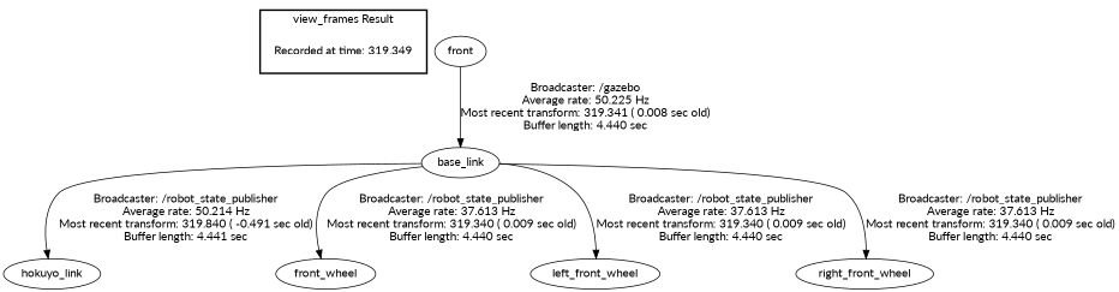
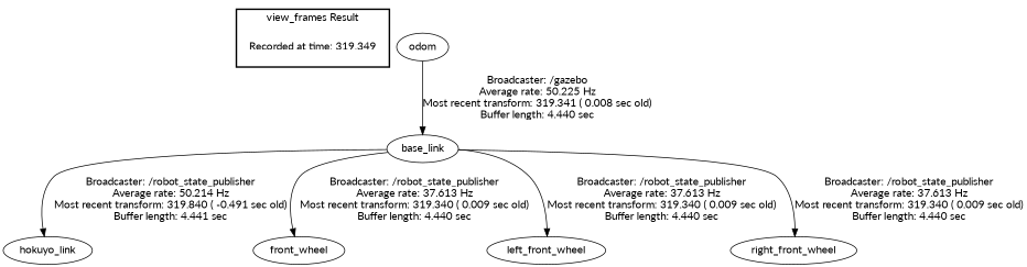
  digraph {
    fontname=Lato
    node [fontname=Lato]
    edge [fontname=Lato]
    "Recorded at time: 319.349" [shape=plaintext]
-   odom [label=front]
+   odom
    base_link
    hokuyo_link
    front_wheel
    left_front_wheel
    right_front_wheel
    subgraph cluster_1 {
      color=black
      label="view_frames Result"
      style=bold
      "Recorded at time: 319.349"
    }
    odom -> base_link [label="Broadcaster: /gazebo\nAverage rate: 50.225 Hz\nMost recent transform: 319.341 ( 0.008 sec old)\nBuffer length: 4.440 sec\n"]
    base_link -> hokuyo_link [label="Broadcaster: /robot_state_publisher\nAverage rate: 50.214 Hz\nMost recent transform: 319.840 ( -0.491 sec old)\nBuffer length: 4.441 sec\n"]
    base_link -> front_wheel [label="Broadcaster: /robot_state_publisher\nAverage rate: 37.613 Hz\nMost recent transform: 319.340 ( 0.009 sec old)\nBuffer length: 4.440 sec\n"]
    base_link -> left_front_wheel [label="Broadcaster: /robot_state_publisher\nAverage rate: 37.613 Hz\nMost recent transform: 319.340 ( 0.009 sec old)\nBuffer length: 4.440 sec\n"]
    base_link -> right_front_wheel [label="Broadcaster: /robot_state_publisher\nAverage rate: 37.613 Hz\nMost recent transform: 319.340 ( 0.009 sec old)\nBuffer length: 4.440 sec\n"]
  }
